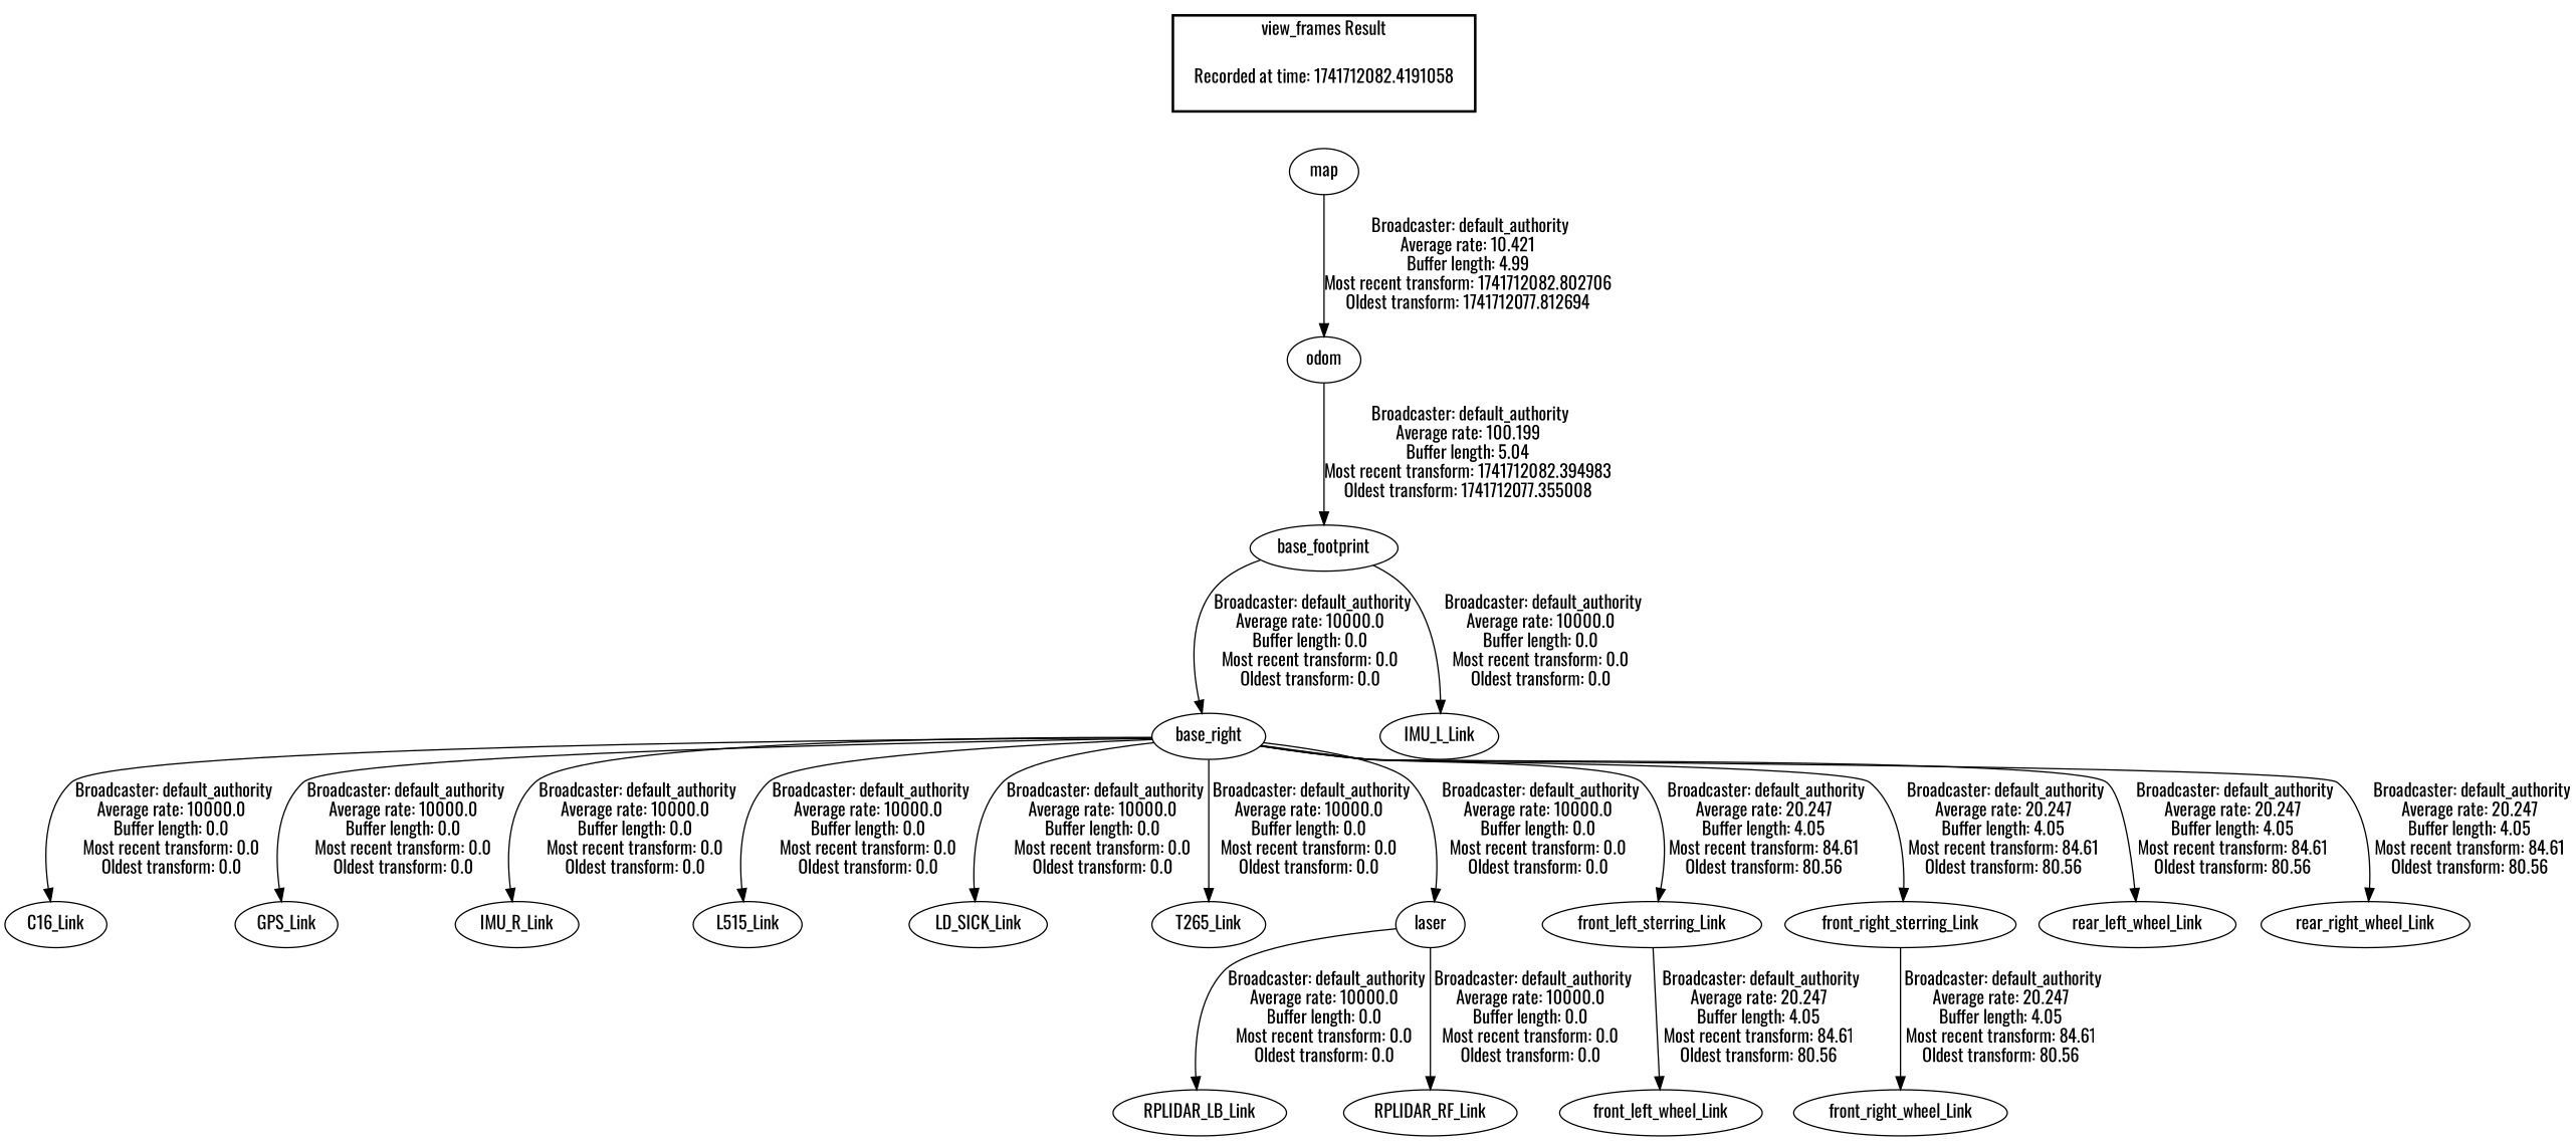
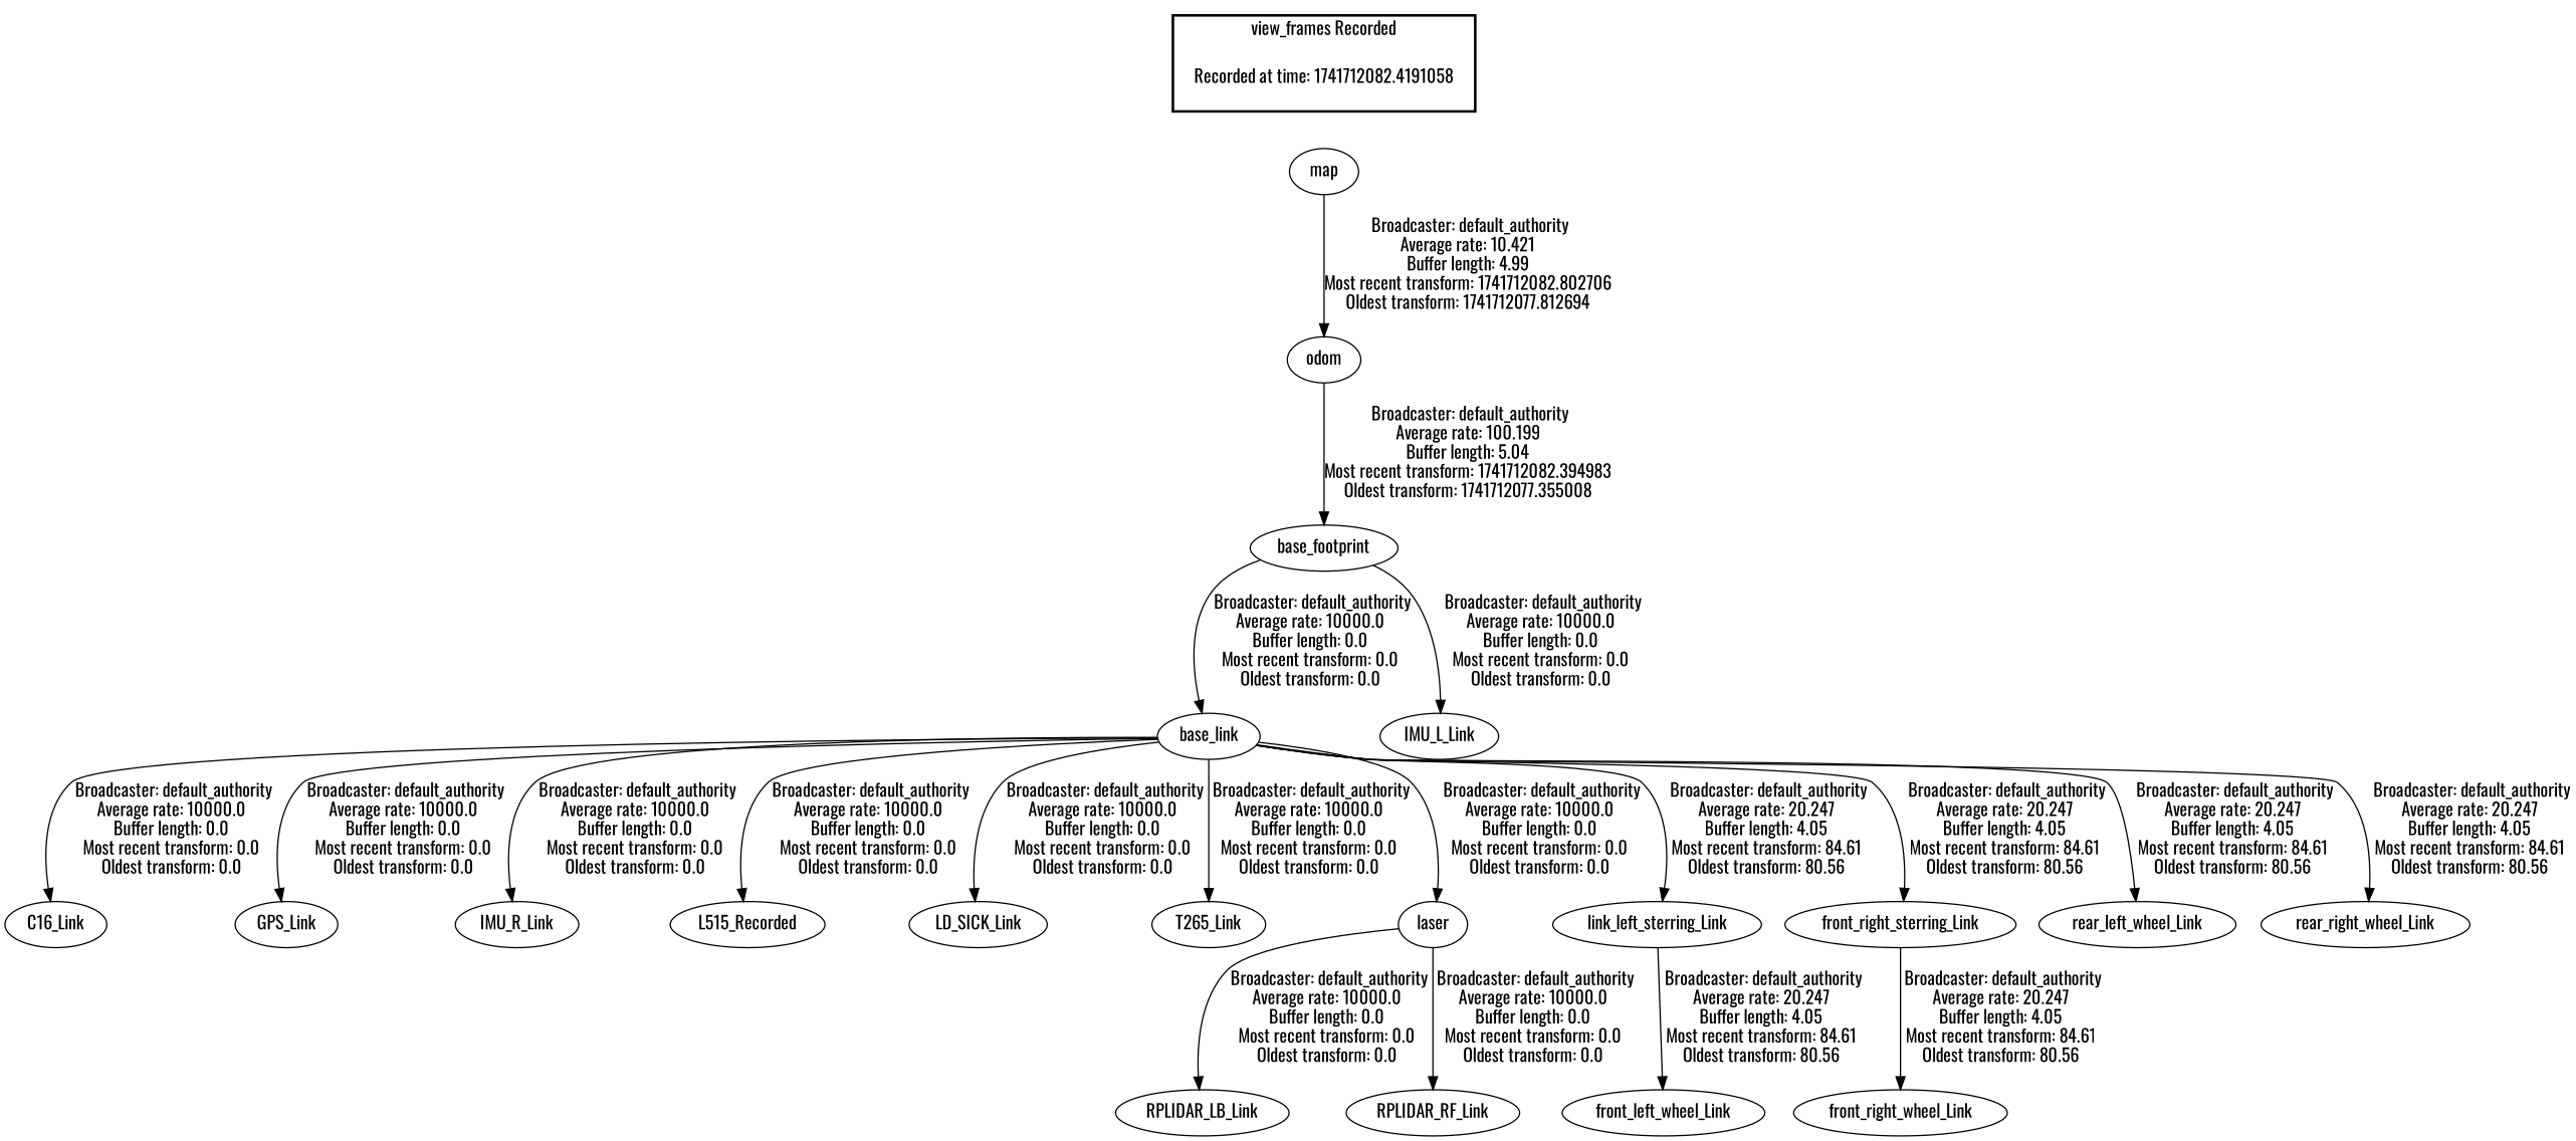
  digraph {
    fontname=Oswald
    node [fontname=Oswald]
    edge [fontname=Oswald]
    "Recorded at time: 1741712082.4191058" [shape=plaintext]
    map
    odom
    base_footprint
-   base_link [label=base_right]
+   base_link
    IMU_L_Link
    C16_Link
    GPS_Link
    IMU_R_Link
-   L515_Link
+   L515_Link [label=L515_Recorded]
    LD_SICK_Link
    T265_Link
    laser
-   front_left_sterring_Link
+   front_left_sterring_Link [label=link_left_sterring_Link]
    front_right_sterring_Link
    rear_left_wheel_Link
    rear_right_wheel_Link
    RPLIDAR_LB_Link
    RPLIDAR_RF_Link
    front_left_wheel_Link
    front_right_wheel_Link
    subgraph cluster_1 {
      color=black
-     label="view_frames Result"
+     label="view_frames Recorded"
      style=bold
      "Recorded at time: 1741712082.4191058"
    }
    "Recorded at time: 1741712082.4191058" -> map [style=invis]
    map -> odom [label=" Broadcaster: default_authority\nAverage rate: 10.421\nBuffer length: 4.99\nMost recent transform: 1741712082.802706\nOldest transform: 1741712077.812694\n"]
    odom -> base_footprint [label=" Broadcaster: default_authority\nAverage rate: 100.199\nBuffer length: 5.04\nMost recent transform: 1741712082.394983\nOldest transform: 1741712077.355008\n"]
    base_footprint -> base_link [label=" Broadcaster: default_authority\nAverage rate: 10000.0\nBuffer length: 0.0\nMost recent transform: 0.0\nOldest transform: 0.0\n"]
    base_footprint -> IMU_L_Link [label=" Broadcaster: default_authority\nAverage rate: 10000.0\nBuffer length: 0.0\nMost recent transform: 0.0\nOldest transform: 0.0\n"]
    base_link -> C16_Link [label=" Broadcaster: default_authority\nAverage rate: 10000.0\nBuffer length: 0.0\nMost recent transform: 0.0\nOldest transform: 0.0\n"]
    base_link -> GPS_Link [label=" Broadcaster: default_authority\nAverage rate: 10000.0\nBuffer length: 0.0\nMost recent transform: 0.0\nOldest transform: 0.0\n"]
    base_link -> IMU_R_Link [label=" Broadcaster: default_authority\nAverage rate: 10000.0\nBuffer length: 0.0\nMost recent transform: 0.0\nOldest transform: 0.0\n"]
    base_link -> L515_Link [label=" Broadcaster: default_authority\nAverage rate: 10000.0\nBuffer length: 0.0\nMost recent transform: 0.0\nOldest transform: 0.0\n"]
    base_link -> LD_SICK_Link [label=" Broadcaster: default_authority\nAverage rate: 10000.0\nBuffer length: 0.0\nMost recent transform: 0.0\nOldest transform: 0.0\n"]
    base_link -> T265_Link [label=" Broadcaster: default_authority\nAverage rate: 10000.0\nBuffer length: 0.0\nMost recent transform: 0.0\nOldest transform: 0.0\n"]
    base_link -> laser [label=" Broadcaster: default_authority\nAverage rate: 10000.0\nBuffer length: 0.0\nMost recent transform: 0.0\nOldest transform: 0.0\n"]
    base_link -> front_left_sterring_Link [label=" Broadcaster: default_authority\nAverage rate: 20.247\nBuffer length: 4.05\nMost recent transform: 84.61\nOldest transform: 80.56\n"]
    base_link -> front_right_sterring_Link [label=" Broadcaster: default_authority\nAverage rate: 20.247\nBuffer length: 4.05\nMost recent transform: 84.61\nOldest transform: 80.56\n"]
    base_link -> rear_left_wheel_Link [label=" Broadcaster: default_authority\nAverage rate: 20.247\nBuffer length: 4.05\nMost recent transform: 84.61\nOldest transform: 80.56\n"]
    base_link -> rear_right_wheel_Link [label=" Broadcaster: default_authority\nAverage rate: 20.247\nBuffer length: 4.05\nMost recent transform: 84.61\nOldest transform: 80.56\n"]
    laser -> RPLIDAR_LB_Link [label=" Broadcaster: default_authority\nAverage rate: 10000.0\nBuffer length: 0.0\nMost recent transform: 0.0\nOldest transform: 0.0\n"]
    laser -> RPLIDAR_RF_Link [label=" Broadcaster: default_authority\nAverage rate: 10000.0\nBuffer length: 0.0\nMost recent transform: 0.0\nOldest transform: 0.0\n"]
    front_left_sterring_Link -> front_left_wheel_Link [label=" Broadcaster: default_authority\nAverage rate: 20.247\nBuffer length: 4.05\nMost recent transform: 84.61\nOldest transform: 80.56\n"]
    front_right_sterring_Link -> front_right_wheel_Link [label=" Broadcaster: default_authority\nAverage rate: 20.247\nBuffer length: 4.05\nMost recent transform: 84.61\nOldest transform: 80.56\n"]
  }
